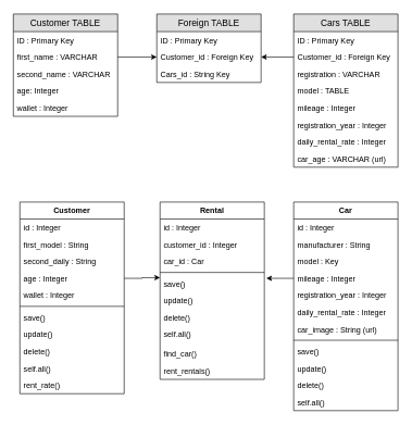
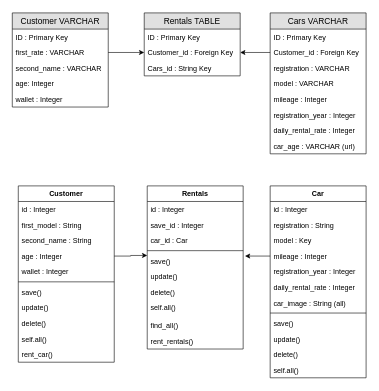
  <mxCell id="0" />
  <mxCell id="1" parent="0" />
- <mxCell id="2" value="Customer TABLE" style="swimlane;fontStyle=0;childLayout=stackLayout;horizontal=1;startSize=27;fillColor=#e0e0e0;horizontalStack=0;resizeParent=1;resizeParentMax=0;resizeLast=0;collapsible=1;marginBottom=0;swimlaneFillColor=#ffffff;align=center;fontSize=14;" parent="1" vertex="1"><mxGeometry x="20" y="20.5" width="160" height="157" as="geometry"><mxRectangle x="20" y="270" width="140" height="27" as="alternateBounds" /></mxGeometry></mxCell>
+ <mxCell id="2" value="Customer VARCHAR" style="swimlane;fontStyle=0;childLayout=stackLayout;horizontal=1;startSize=27;fillColor=#e0e0e0;horizontalStack=0;resizeParent=1;resizeParentMax=0;resizeLast=0;collapsible=1;marginBottom=0;swimlaneFillColor=#ffffff;align=center;fontSize=14;" parent="1" vertex="1"><mxGeometry x="20" y="20.5" width="160" height="157" as="geometry"><mxRectangle x="20" y="270" width="140" height="27" as="alternateBounds" /></mxGeometry></mxCell>
  <mxCell id="3" value="ID : Primary Key" style="text;strokeColor=none;fillColor=none;spacingLeft=4;spacingRight=4;overflow=hidden;rotatable=0;points=[[0,0.5],[1,0.5]];portConstraint=eastwest;fontSize=12;" parent="2" vertex="1"><mxGeometry y="27" width="160" height="26" as="geometry" /></mxCell>
- <mxCell id="4" value="first_name : VARCHAR" style="text;strokeColor=none;fillColor=none;spacingLeft=4;spacingRight=4;overflow=hidden;rotatable=0;points=[[0,0.5],[1,0.5]];portConstraint=eastwest;fontSize=12;" parent="2" vertex="1"><mxGeometry y="53" width="160" height="26" as="geometry" /></mxCell>
+ <mxCell id="4" value="first_rate : VARCHAR" style="text;strokeColor=none;fillColor=none;spacingLeft=4;spacingRight=4;overflow=hidden;rotatable=0;points=[[0,0.5],[1,0.5]];portConstraint=eastwest;fontSize=12;" parent="2" vertex="1"><mxGeometry y="53" width="160" height="26" as="geometry" /></mxCell>
  <mxCell id="5" value="second_name : VARCHAR" style="text;strokeColor=none;fillColor=none;spacingLeft=4;spacingRight=4;overflow=hidden;rotatable=0;points=[[0,0.5],[1,0.5]];portConstraint=eastwest;fontSize=12;" parent="2" vertex="1"><mxGeometry y="79" width="160" height="26" as="geometry" /></mxCell>
  <mxCell id="6" value="age: Integer" style="text;strokeColor=none;fillColor=none;spacingLeft=4;spacingRight=4;overflow=hidden;rotatable=0;points=[[0,0.5],[1,0.5]];portConstraint=eastwest;fontSize=12;" parent="2" vertex="1"><mxGeometry y="105" width="160" height="26" as="geometry" /></mxCell>
  <mxCell id="7" value="wallet : Integer" style="text;strokeColor=none;fillColor=none;spacingLeft=4;spacingRight=4;overflow=hidden;rotatable=0;points=[[0,0.5],[1,0.5]];portConstraint=eastwest;fontSize=12;" parent="2" vertex="1"><mxGeometry y="131" width="160" height="26" as="geometry" /></mxCell>
- <mxCell id="8" value="Cars TABLE" style="swimlane;fontStyle=0;childLayout=stackLayout;horizontal=1;startSize=27;fillColor=#e0e0e0;horizontalStack=0;resizeParent=1;resizeParentMax=0;resizeLast=0;collapsible=1;marginBottom=0;swimlaneFillColor=#ffffff;align=center;fontSize=14;" parent="1" vertex="1"><mxGeometry x="450" y="20.5" width="160" height="235" as="geometry"><mxRectangle x="20" y="270" width="140" height="27" as="alternateBounds" /></mxGeometry></mxCell>
+ <mxCell id="8" value="Cars VARCHAR" style="swimlane;fontStyle=0;childLayout=stackLayout;horizontal=1;startSize=27;fillColor=#e0e0e0;horizontalStack=0;resizeParent=1;resizeParentMax=0;resizeLast=0;collapsible=1;marginBottom=0;swimlaneFillColor=#ffffff;align=center;fontSize=14;" parent="1" vertex="1"><mxGeometry x="450" y="20.5" width="160" height="235" as="geometry"><mxRectangle x="20" y="270" width="140" height="27" as="alternateBounds" /></mxGeometry></mxCell>
  <mxCell id="9" value="ID : Primary Key" style="text;strokeColor=none;fillColor=none;spacingLeft=4;spacingRight=4;overflow=hidden;rotatable=0;points=[[0,0.5],[1,0.5]];portConstraint=eastwest;fontSize=12;" parent="8" vertex="1"><mxGeometry y="27" width="160" height="26" as="geometry" /></mxCell>
  <mxCell id="10" value="Customer_id : Foreign Key" style="text;strokeColor=none;fillColor=none;spacingLeft=4;spacingRight=4;overflow=hidden;rotatable=0;points=[[0,0.5],[1,0.5]];portConstraint=eastwest;fontSize=12;" parent="8" vertex="1"><mxGeometry y="53" width="160" height="26" as="geometry" /></mxCell>
  <mxCell id="11" value="registration : VARCHAR" style="text;strokeColor=none;fillColor=none;spacingLeft=4;spacingRight=4;overflow=hidden;rotatable=0;points=[[0,0.5],[1,0.5]];portConstraint=eastwest;fontSize=12;" parent="8" vertex="1"><mxGeometry y="79" width="160" height="26" as="geometry" /></mxCell>
- <mxCell id="12" value="model : TABLE" style="text;strokeColor=none;fillColor=none;spacingLeft=4;spacingRight=4;overflow=hidden;rotatable=0;points=[[0,0.5],[1,0.5]];portConstraint=eastwest;fontSize=12;" parent="8" vertex="1"><mxGeometry y="105" width="160" height="26" as="geometry" /></mxCell>
+ <mxCell id="12" value="model : VARCHAR" style="text;strokeColor=none;fillColor=none;spacingLeft=4;spacingRight=4;overflow=hidden;rotatable=0;points=[[0,0.5],[1,0.5]];portConstraint=eastwest;fontSize=12;" parent="8" vertex="1"><mxGeometry y="105" width="160" height="26" as="geometry" /></mxCell>
  <mxCell id="13" value="mileage : Integer" style="text;strokeColor=none;fillColor=none;spacingLeft=4;spacingRight=4;overflow=hidden;rotatable=0;points=[[0,0.5],[1,0.5]];portConstraint=eastwest;fontSize=12;" parent="8" vertex="1"><mxGeometry y="131" width="160" height="26" as="geometry" /></mxCell>
  <mxCell id="14" value="registration_year : Integer" style="text;strokeColor=none;fillColor=none;spacingLeft=4;spacingRight=4;overflow=hidden;rotatable=0;points=[[0,0.5],[1,0.5]];portConstraint=eastwest;fontSize=12;" parent="8" vertex="1"><mxGeometry y="157" width="160" height="26" as="geometry" /></mxCell>
  <mxCell id="15" value="daily_rental_rate : Integer" style="text;strokeColor=none;fillColor=none;spacingLeft=4;spacingRight=4;overflow=hidden;rotatable=0;points=[[0,0.5],[1,0.5]];portConstraint=eastwest;fontSize=12;" parent="8" vertex="1"><mxGeometry y="183" width="160" height="26" as="geometry" /></mxCell>
  <mxCell id="16" value="car_age : VARCHAR (url)" style="text;strokeColor=none;fillColor=none;spacingLeft=4;spacingRight=4;overflow=hidden;rotatable=0;points=[[0,0.5],[1,0.5]];portConstraint=eastwest;fontSize=12;" parent="8" vertex="1"><mxGeometry y="209" width="160" height="26" as="geometry" /></mxCell>
- <mxCell id="17" value="Foreign TABLE" style="swimlane;fontStyle=0;childLayout=stackLayout;horizontal=1;startSize=27;fillColor=#e0e0e0;horizontalStack=0;resizeParent=1;resizeParentMax=0;resizeLast=0;collapsible=1;marginBottom=0;swimlaneFillColor=#ffffff;align=center;fontSize=14;" parent="1" vertex="1"><mxGeometry x="240" y="20.5" width="160" height="105" as="geometry"><mxRectangle x="20" y="270" width="140" height="27" as="alternateBounds" /></mxGeometry></mxCell>
+ <mxCell id="17" value="Rentals TABLE" style="swimlane;fontStyle=0;childLayout=stackLayout;horizontal=1;startSize=27;fillColor=#e0e0e0;horizontalStack=0;resizeParent=1;resizeParentMax=0;resizeLast=0;collapsible=1;marginBottom=0;swimlaneFillColor=#ffffff;align=center;fontSize=14;" parent="1" vertex="1"><mxGeometry x="240" y="20.5" width="160" height="105" as="geometry"><mxRectangle x="20" y="270" width="140" height="27" as="alternateBounds" /></mxGeometry></mxCell>
  <mxCell id="18" value="ID : Primary Key" style="text;strokeColor=none;fillColor=none;spacingLeft=4;spacingRight=4;overflow=hidden;rotatable=0;points=[[0,0.5],[1,0.5]];portConstraint=eastwest;fontSize=12;" parent="17" vertex="1"><mxGeometry y="27" width="160" height="26" as="geometry" /></mxCell>
  <mxCell id="19" value="Customer_id : Foreign Key" style="text;strokeColor=none;fillColor=none;spacingLeft=4;spacingRight=4;overflow=hidden;rotatable=0;points=[[0,0.5],[1,0.5]];portConstraint=eastwest;fontSize=12;" parent="17" vertex="1"><mxGeometry y="53" width="160" height="26" as="geometry" /></mxCell>
  <mxCell id="20" value="Cars_id : String Key" style="text;strokeColor=none;fillColor=none;spacingLeft=4;spacingRight=4;overflow=hidden;rotatable=0;points=[[0,0.5],[1,0.5]];portConstraint=eastwest;fontSize=12;" parent="17" vertex="1"><mxGeometry y="79" width="160" height="26" as="geometry" /></mxCell>
  <mxCell id="21" style="edgeStyle=orthogonalEdgeStyle;rounded=0;orthogonalLoop=1;jettySize=auto;html=1;exitX=1;exitY=0.5;exitDx=0;exitDy=0;entryX=0;entryY=0.5;entryDx=0;entryDy=0;" parent="1" source="4" target="19" edge="1"><mxGeometry relative="1" as="geometry" /></mxCell>
  <mxCell id="22" style="edgeStyle=orthogonalEdgeStyle;rounded=0;orthogonalLoop=1;jettySize=auto;html=1;exitX=0;exitY=0.5;exitDx=0;exitDy=0;entryX=1;entryY=0.5;entryDx=0;entryDy=0;" parent="1" source="10" target="19" edge="1"><mxGeometry relative="1" as="geometry" /></mxCell>
  <mxCell id="23" value="Car" style="swimlane;fontStyle=1;align=center;verticalAlign=top;childLayout=stackLayout;horizontal=1;startSize=26;horizontalStack=0;resizeParent=1;resizeParentMax=0;resizeLast=0;collapsible=1;marginBottom=0;" parent="1" vertex="1"><mxGeometry x="450" y="309" width="160" height="320" as="geometry" /></mxCell>
  <mxCell id="24" value="id : Integer&#10;" style="text;strokeColor=none;fillColor=none;align=left;verticalAlign=top;spacingLeft=4;spacingRight=4;overflow=hidden;rotatable=0;points=[[0,0.5],[1,0.5]];portConstraint=eastwest;" parent="23" vertex="1"><mxGeometry y="26" width="160" height="26" as="geometry" /></mxCell>
- <mxCell id="25" value="manufacturer : String" style="text;strokeColor=none;fillColor=none;align=left;verticalAlign=top;spacingLeft=4;spacingRight=4;overflow=hidden;rotatable=0;points=[[0,0.5],[1,0.5]];portConstraint=eastwest;" parent="23" vertex="1"><mxGeometry y="52" width="160" height="26" as="geometry" /></mxCell>
+ <mxCell id="25" value="registration : String" style="text;strokeColor=none;fillColor=none;align=left;verticalAlign=top;spacingLeft=4;spacingRight=4;overflow=hidden;rotatable=0;points=[[0,0.5],[1,0.5]];portConstraint=eastwest;" parent="23" vertex="1"><mxGeometry y="52" width="160" height="26" as="geometry" /></mxCell>
  <mxCell id="26" value="model : Key" style="text;strokeColor=none;fillColor=none;align=left;verticalAlign=top;spacingLeft=4;spacingRight=4;overflow=hidden;rotatable=0;points=[[0,0.5],[1,0.5]];portConstraint=eastwest;" parent="23" vertex="1"><mxGeometry y="78" width="160" height="26" as="geometry" /></mxCell>
  <mxCell id="27" value="mileage : Integer" style="text;strokeColor=none;fillColor=none;align=left;verticalAlign=top;spacingLeft=4;spacingRight=4;overflow=hidden;rotatable=0;points=[[0,0.5],[1,0.5]];portConstraint=eastwest;" parent="23" vertex="1"><mxGeometry y="104" width="160" height="26" as="geometry" /></mxCell>
  <mxCell id="28" value="registration_year : Integer" style="text;strokeColor=none;fillColor=none;align=left;verticalAlign=top;spacingLeft=4;spacingRight=4;overflow=hidden;rotatable=0;points=[[0,0.5],[1,0.5]];portConstraint=eastwest;" parent="23" vertex="1"><mxGeometry y="130" width="160" height="26" as="geometry" /></mxCell>
  <mxCell id="29" value="daily_rental_rate : Integer" style="text;strokeColor=none;fillColor=none;align=left;verticalAlign=top;spacingLeft=4;spacingRight=4;overflow=hidden;rotatable=0;points=[[0,0.5],[1,0.5]];portConstraint=eastwest;" parent="23" vertex="1"><mxGeometry y="156" width="160" height="26" as="geometry" /></mxCell>
- <mxCell id="30" value="car_image : String (url)" style="text;strokeColor=none;fillColor=none;align=left;verticalAlign=top;spacingLeft=4;spacingRight=4;overflow=hidden;rotatable=0;points=[[0,0.5],[1,0.5]];portConstraint=eastwest;" parent="23" vertex="1"><mxGeometry y="182" width="160" height="26" as="geometry" /></mxCell>
+ <mxCell id="30" value="car_image : String (all)" style="text;strokeColor=none;fillColor=none;align=left;verticalAlign=top;spacingLeft=4;spacingRight=4;overflow=hidden;rotatable=0;points=[[0,0.5],[1,0.5]];portConstraint=eastwest;" parent="23" vertex="1"><mxGeometry y="182" width="160" height="26" as="geometry" /></mxCell>
  <mxCell id="31" value="" style="line;strokeWidth=1;fillColor=none;align=left;verticalAlign=middle;spacingTop=-1;spacingLeft=3;spacingRight=3;rotatable=0;labelPosition=right;points=[];portConstraint=eastwest;" parent="23" vertex="1"><mxGeometry y="208" width="160" height="8" as="geometry" /></mxCell>
  <mxCell id="32" value="save()" style="text;strokeColor=none;fillColor=none;align=left;verticalAlign=top;spacingLeft=4;spacingRight=4;overflow=hidden;rotatable=0;points=[[0,0.5],[1,0.5]];portConstraint=eastwest;" parent="23" vertex="1"><mxGeometry y="216" width="160" height="26" as="geometry" /></mxCell>
  <mxCell id="33" value="update()" style="text;strokeColor=none;fillColor=none;align=left;verticalAlign=top;spacingLeft=4;spacingRight=4;overflow=hidden;rotatable=0;points=[[0,0.5],[1,0.5]];portConstraint=eastwest;" parent="23" vertex="1"><mxGeometry y="242" width="160" height="26" as="geometry" /></mxCell>
  <mxCell id="34" value="delete()" style="text;strokeColor=none;fillColor=none;align=left;verticalAlign=top;spacingLeft=4;spacingRight=4;overflow=hidden;rotatable=0;points=[[0,0.5],[1,0.5]];portConstraint=eastwest;" parent="23" vertex="1"><mxGeometry y="268" width="160" height="26" as="geometry" /></mxCell>
  <mxCell id="35" value="self.all()" style="text;strokeColor=none;fillColor=none;align=left;verticalAlign=top;spacingLeft=4;spacingRight=4;overflow=hidden;rotatable=0;points=[[0,0.5],[1,0.5]];portConstraint=eastwest;" parent="23" vertex="1"><mxGeometry y="294" width="160" height="26" as="geometry" /></mxCell>
  <mxCell id="36" value="Customer" style="swimlane;fontStyle=1;align=center;verticalAlign=top;childLayout=stackLayout;horizontal=1;startSize=26;horizontalStack=0;resizeParent=1;resizeParentMax=0;resizeLast=0;collapsible=1;marginBottom=0;" parent="1" vertex="1"><mxGeometry x="30" y="309" width="160" height="294" as="geometry" /></mxCell>
  <mxCell id="37" value="id : Integer&#10;" style="text;strokeColor=none;fillColor=none;align=left;verticalAlign=top;spacingLeft=4;spacingRight=4;overflow=hidden;rotatable=0;points=[[0,0.5],[1,0.5]];portConstraint=eastwest;" parent="36" vertex="1"><mxGeometry y="26" width="160" height="26" as="geometry" /></mxCell>
  <mxCell id="38" value="first_model : String" style="text;strokeColor=none;fillColor=none;align=left;verticalAlign=top;spacingLeft=4;spacingRight=4;overflow=hidden;rotatable=0;points=[[0,0.5],[1,0.5]];portConstraint=eastwest;" parent="36" vertex="1"><mxGeometry y="52" width="160" height="26" as="geometry" /></mxCell>
- <mxCell id="39" value="second_daily : String" style="text;strokeColor=none;fillColor=none;align=left;verticalAlign=top;spacingLeft=4;spacingRight=4;overflow=hidden;rotatable=0;points=[[0,0.5],[1,0.5]];portConstraint=eastwest;" parent="36" vertex="1"><mxGeometry y="78" width="160" height="26" as="geometry" /></mxCell>
+ <mxCell id="39" value="second_name : String" style="text;strokeColor=none;fillColor=none;align=left;verticalAlign=top;spacingLeft=4;spacingRight=4;overflow=hidden;rotatable=0;points=[[0,0.5],[1,0.5]];portConstraint=eastwest;" parent="36" vertex="1"><mxGeometry y="78" width="160" height="26" as="geometry" /></mxCell>
  <mxCell id="40" value="age : Integer" style="text;strokeColor=none;fillColor=none;align=left;verticalAlign=top;spacingLeft=4;spacingRight=4;overflow=hidden;rotatable=0;points=[[0,0.5],[1,0.5]];portConstraint=eastwest;" parent="36" vertex="1"><mxGeometry y="104" width="160" height="26" as="geometry" /></mxCell>
  <mxCell id="41" value="wallet : Integer" style="text;strokeColor=none;fillColor=none;align=left;verticalAlign=top;spacingLeft=4;spacingRight=4;overflow=hidden;rotatable=0;points=[[0,0.5],[1,0.5]];portConstraint=eastwest;" parent="36" vertex="1"><mxGeometry y="130" width="160" height="26" as="geometry" /></mxCell>
  <mxCell id="42" value="" style="line;strokeWidth=1;fillColor=none;align=left;verticalAlign=middle;spacingTop=-1;spacingLeft=3;spacingRight=3;rotatable=0;labelPosition=right;points=[];portConstraint=eastwest;" parent="36" vertex="1"><mxGeometry y="156" width="160" height="8" as="geometry" /></mxCell>
  <mxCell id="43" value="save()" style="text;strokeColor=none;fillColor=none;align=left;verticalAlign=top;spacingLeft=4;spacingRight=4;overflow=hidden;rotatable=0;points=[[0,0.5],[1,0.5]];portConstraint=eastwest;" parent="36" vertex="1"><mxGeometry y="164" width="160" height="26" as="geometry" /></mxCell>
  <mxCell id="44" value="update()" style="text;strokeColor=none;fillColor=none;align=left;verticalAlign=top;spacingLeft=4;spacingRight=4;overflow=hidden;rotatable=0;points=[[0,0.5],[1,0.5]];portConstraint=eastwest;" parent="36" vertex="1"><mxGeometry y="190" width="160" height="26" as="geometry" /></mxCell>
  <mxCell id="45" value="delete()" style="text;strokeColor=none;fillColor=none;align=left;verticalAlign=top;spacingLeft=4;spacingRight=4;overflow=hidden;rotatable=0;points=[[0,0.5],[1,0.5]];portConstraint=eastwest;" parent="36" vertex="1"><mxGeometry y="216" width="160" height="26" as="geometry" /></mxCell>
  <mxCell id="46" value="self.all()" style="text;strokeColor=none;fillColor=none;align=left;verticalAlign=top;spacingLeft=4;spacingRight=4;overflow=hidden;rotatable=0;points=[[0,0.5],[1,0.5]];portConstraint=eastwest;" parent="36" vertex="1"><mxGeometry y="242" width="160" height="26" as="geometry" /></mxCell>
- <mxCell id="47" value="rent_rate()" style="text;strokeColor=none;fillColor=none;align=left;verticalAlign=top;spacingLeft=4;spacingRight=4;overflow=hidden;rotatable=0;points=[[0,0.5],[1,0.5]];portConstraint=eastwest;" parent="36" vertex="1"><mxGeometry y="268" width="160" height="26" as="geometry" /></mxCell>
- <mxCell id="48" value="Rental" style="swimlane;fontStyle=1;align=center;verticalAlign=top;childLayout=stackLayout;horizontal=1;startSize=26;horizontalStack=0;resizeParent=1;resizeParentMax=0;resizeLast=0;collapsible=1;marginBottom=0;" vertex="1" parent="1"><mxGeometry x="245" y="309" width="160" height="272" as="geometry" /></mxCell>
+ <mxCell id="47" value="rent_car()" style="text;strokeColor=none;fillColor=none;align=left;verticalAlign=top;spacingLeft=4;spacingRight=4;overflow=hidden;rotatable=0;points=[[0,0.5],[1,0.5]];portConstraint=eastwest;" parent="36" vertex="1"><mxGeometry y="268" width="160" height="26" as="geometry" /></mxCell>
+ <mxCell id="48" value="Rentals" style="swimlane;fontStyle=1;align=center;verticalAlign=top;childLayout=stackLayout;horizontal=1;startSize=26;horizontalStack=0;resizeParent=1;resizeParentMax=0;resizeLast=0;collapsible=1;marginBottom=0;" vertex="1" parent="1"><mxGeometry x="245" y="309" width="160" height="272" as="geometry" /></mxCell>
  <mxCell id="49" value="id : Integer&#10;" style="text;strokeColor=none;fillColor=none;align=left;verticalAlign=top;spacingLeft=4;spacingRight=4;overflow=hidden;rotatable=0;points=[[0,0.5],[1,0.5]];portConstraint=eastwest;" vertex="1" parent="48"><mxGeometry y="26" width="160" height="26" as="geometry" /></mxCell>
- <mxCell id="50" value="customer_id : Integer" style="text;strokeColor=none;fillColor=none;align=left;verticalAlign=top;spacingLeft=4;spacingRight=4;overflow=hidden;rotatable=0;points=[[0,0.5],[1,0.5]];portConstraint=eastwest;" vertex="1" parent="48"><mxGeometry y="52" width="160" height="26" as="geometry" /></mxCell>
+ <mxCell id="50" value="save_id : Integer" style="text;strokeColor=none;fillColor=none;align=left;verticalAlign=top;spacingLeft=4;spacingRight=4;overflow=hidden;rotatable=0;points=[[0,0.5],[1,0.5]];portConstraint=eastwest;" vertex="1" parent="48"><mxGeometry y="52" width="160" height="26" as="geometry" /></mxCell>
  <mxCell id="51" value="car_id : Car" style="text;strokeColor=none;fillColor=none;align=left;verticalAlign=top;spacingLeft=4;spacingRight=4;overflow=hidden;rotatable=0;points=[[0,0.5],[1,0.5]];portConstraint=eastwest;" vertex="1" parent="48"><mxGeometry y="78" width="160" height="26" as="geometry" /></mxCell>
  <mxCell id="52" value="" style="line;strokeWidth=1;fillColor=none;align=left;verticalAlign=middle;spacingTop=-1;spacingLeft=3;spacingRight=3;rotatable=0;labelPosition=right;points=[];portConstraint=eastwest;" vertex="1" parent="48"><mxGeometry y="104" width="160" height="8" as="geometry" /></mxCell>
  <mxCell id="53" value="save()" style="text;strokeColor=none;fillColor=none;align=left;verticalAlign=top;spacingLeft=4;spacingRight=4;overflow=hidden;rotatable=0;points=[[0,0.5],[1,0.5]];portConstraint=eastwest;" vertex="1" parent="48"><mxGeometry y="112" width="160" height="26" as="geometry" /></mxCell>
  <mxCell id="54" value="update()" style="text;strokeColor=none;fillColor=none;align=left;verticalAlign=top;spacingLeft=4;spacingRight=4;overflow=hidden;rotatable=0;points=[[0,0.5],[1,0.5]];portConstraint=eastwest;" vertex="1" parent="48"><mxGeometry y="138" width="160" height="26" as="geometry" /></mxCell>
  <mxCell id="55" value="delete()" style="text;strokeColor=none;fillColor=none;align=left;verticalAlign=top;spacingLeft=4;spacingRight=4;overflow=hidden;rotatable=0;points=[[0,0.5],[1,0.5]];portConstraint=eastwest;" vertex="1" parent="48"><mxGeometry y="164" width="160" height="26" as="geometry" /></mxCell>
  <mxCell id="56" value="self.all()" style="text;strokeColor=none;fillColor=none;align=left;verticalAlign=top;spacingLeft=4;spacingRight=4;overflow=hidden;rotatable=0;points=[[0,0.5],[1,0.5]];portConstraint=eastwest;" vertex="1" parent="48"><mxGeometry y="190" width="160" height="30" as="geometry" /></mxCell>
- <mxCell id="57" value="find_car()" style="text;strokeColor=none;fillColor=none;align=left;verticalAlign=top;spacingLeft=4;spacingRight=4;overflow=hidden;rotatable=0;points=[[0,0.5],[1,0.5]];portConstraint=eastwest;" vertex="1" parent="48"><mxGeometry y="220" width="160" height="26" as="geometry" /></mxCell>
+ <mxCell id="57" value="find_all()" style="text;strokeColor=none;fillColor=none;align=left;verticalAlign=top;spacingLeft=4;spacingRight=4;overflow=hidden;rotatable=0;points=[[0,0.5],[1,0.5]];portConstraint=eastwest;" vertex="1" parent="48"><mxGeometry y="220" width="160" height="26" as="geometry" /></mxCell>
  <mxCell id="58" value="rent_rentals()" style="text;strokeColor=none;fillColor=none;align=left;verticalAlign=top;spacingLeft=4;spacingRight=4;overflow=hidden;rotatable=0;points=[[0,0.5],[1,0.5]];portConstraint=eastwest;" vertex="1" parent="48"><mxGeometry y="246" width="160" height="26" as="geometry" /></mxCell>
  <mxCell id="59" style="edgeStyle=orthogonalEdgeStyle;rounded=0;orthogonalLoop=1;jettySize=auto;html=1;exitX=1;exitY=0.5;exitDx=0;exitDy=0;entryX=0;entryY=0.154;entryDx=0;entryDy=0;entryPerimeter=0;" edge="1" parent="1" source="40" target="53"><mxGeometry relative="1" as="geometry" /></mxCell>
  <mxCell id="60" style="edgeStyle=orthogonalEdgeStyle;rounded=0;orthogonalLoop=1;jettySize=auto;html=1;exitX=0;exitY=0.5;exitDx=0;exitDy=0;entryX=1.019;entryY=0.192;entryDx=0;entryDy=0;entryPerimeter=0;" edge="1" parent="1" source="27" target="53"><mxGeometry relative="1" as="geometry" /></mxCell>
